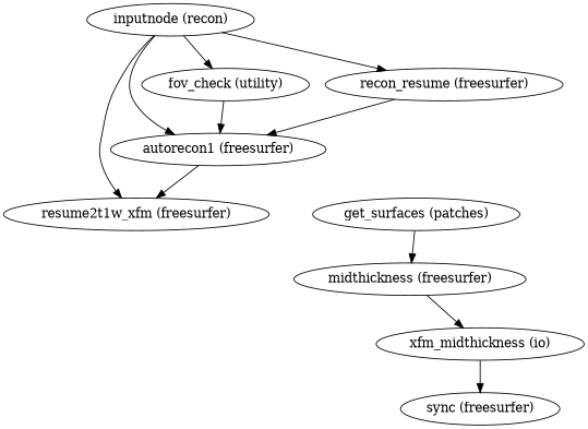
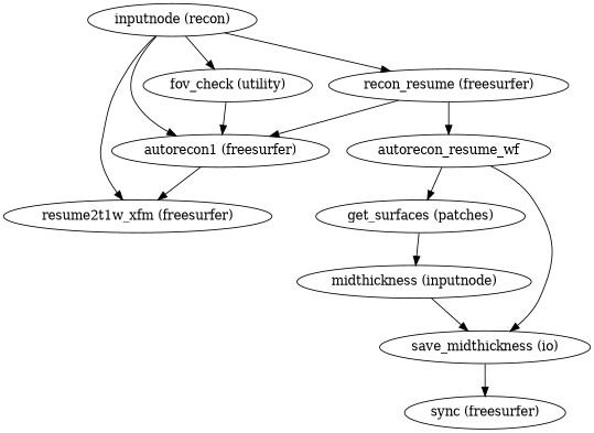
  strict digraph {
    n1 [label="inputnode (recon)"]
    n2 [label="recon_resume (freesurfer)"]
    "autorecon1 (freesurfer)"
    "fov_check (utility)"
    n5 [label="resume2t1w_xfm (freesurfer)"]
+   autorecon_resume_wf
    "get_surfaces (patches)"
-   "save_midthickness (io)" [label="xfm_midthickness (io)"]
-   "midthickness (freesurfer)"
+   "save_midthickness (io)"
+   "midthickness (freesurfer)" [label="midthickness (inputnode)"]
    n10 [label="sync (freesurfer)"]
    n1 -> n2
    n1 -> "autorecon1 (freesurfer)"
    n1 -> "fov_check (utility)"
    n1 -> n5
    n2 -> "autorecon1 (freesurfer)"
+   n2 -> autorecon_resume_wf
    "autorecon1 (freesurfer)" -> n5
    "fov_check (utility)" -> "autorecon1 (freesurfer)"
+   autorecon_resume_wf -> "get_surfaces (patches)"
+   autorecon_resume_wf -> "save_midthickness (io)"
    "get_surfaces (patches)" -> "midthickness (freesurfer)"
    "save_midthickness (io)" -> n10
    "midthickness (freesurfer)" -> "save_midthickness (io)"
  }
